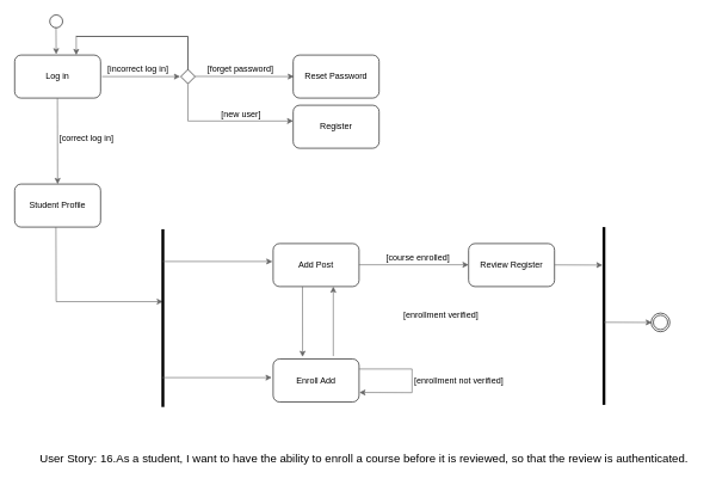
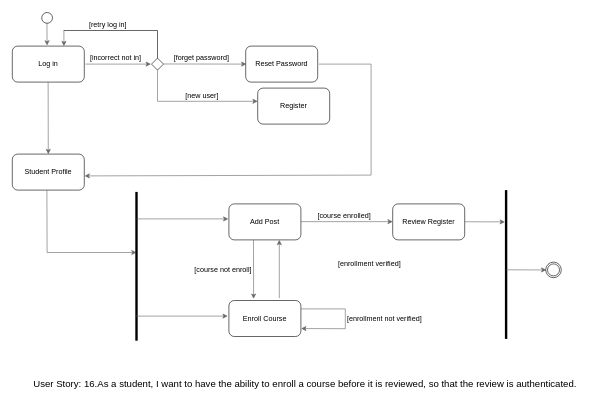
  <mxCell id="0" />
  <mxCell id="1" parent="0" />
  <mxCell id="2" value="" style="ellipse;whiteSpace=wrap;html=1;aspect=fixed;" vertex="1" parent="1"><mxGeometry x="69" y="20" width="18" height="18" as="geometry" /></mxCell>
  <mxCell id="3" value="" style="endArrow=classic;html=1;rounded=0;startArrow=none;startFill=0;strokeWidth=1;endFill=1;fillColor=#f5f5f5;strokeColor=light-dark(#666666, #1f1e1e);" edge="1" parent="1"><mxGeometry width="50" height="50" relative="1" as="geometry"><mxPoint x="77.74" y="37" as="sourcePoint" /><mxPoint x="78" y="75" as="targetPoint" /></mxGeometry></mxCell>
  <mxCell id="4" value="&lt;font style=&quot;color: light-dark(rgb(0, 0, 0), rgb(0, 0, 0));&quot;&gt;Log in&lt;/font&gt;" style="rounded=1;whiteSpace=wrap;html=1;fillColor=light-dark(#FFFFFF,#FFFFFF);perimeterSpacing=2;strokeWidth=1;strokeColor=light-dark(#000000,#FF0000);" vertex="1" parent="1"><mxGeometry x="20" y="76" width="120" height="60" as="geometry" /></mxCell>
  <mxCell id="5" value="" style="endArrow=classic;html=1;rounded=0;startArrow=none;startFill=0;strokeWidth=1;endFill=1;fillColor=#f5f5f5;strokeColor=light-dark(#666666, #1f1e1e);exitX=1;exitY=0.5;exitDx=0;exitDy=0;" edge="1" parent="1" source="4"><mxGeometry width="50" height="50" relative="1" as="geometry"><mxPoint x="233" y="113" as="sourcePoint" /><mxPoint x="251" y="106" as="targetPoint" /></mxGeometry></mxCell>
- <mxCell id="6" value="&lt;font style=&quot;color: light-dark(rgb(0, 0, 0), rgb(0, 0, 0));&quot;&gt;[incorrect log in]&lt;/font&gt;" style="text;html=1;align=center;verticalAlign=middle;resizable=0;points=[];autosize=1;strokeColor=none;fillColor=none;" vertex="1" parent="1"><mxGeometry x="140" y="83" width="103" height="26" as="geometry" /></mxCell>
+ <mxCell id="6" value="&lt;font style=&quot;color: light-dark(rgb(0, 0, 0), rgb(0, 0, 0));&quot;&gt;[incorrect not in]&lt;/font&gt;" style="text;html=1;align=center;verticalAlign=middle;resizable=0;points=[];autosize=1;strokeColor=none;fillColor=none;" vertex="1" parent="1"><mxGeometry x="140" y="83" width="103" height="26" as="geometry" /></mxCell>
  <mxCell id="7" value="" style="rhombus;whiteSpace=wrap;html=1;strokeColor=light-dark(#000000,#000000);fillColor=none;" vertex="1" parent="1"><mxGeometry x="252" y="96" width="20" height="20" as="geometry" /></mxCell>
  <mxCell id="8" value="" style="endArrow=none;html=1;rounded=0;exitX=0.5;exitY=0;exitDx=0;exitDy=0;strokeColor=light-dark(#000000,#000000);" edge="1" parent="1" source="7"><mxGeometry width="50" height="50" relative="1" as="geometry"><mxPoint x="247" y="114" as="sourcePoint" /><mxPoint x="262" y="50" as="targetPoint" /></mxGeometry></mxCell>
  <mxCell id="9" value="" style="endArrow=none;html=1;rounded=0;strokeColor=light-dark(#000000,#000000);" edge="1" parent="1"><mxGeometry width="50" height="50" relative="1" as="geometry"><mxPoint x="262" y="50" as="sourcePoint" /><mxPoint x="106" y="50" as="targetPoint" /></mxGeometry></mxCell>
  <mxCell id="10" value="" style="endArrow=classic;html=1;rounded=0;startArrow=none;startFill=0;strokeWidth=1;endFill=1;fillColor=#f5f5f5;strokeColor=light-dark(#666666, #1f1e1e);" edge="1" parent="1"><mxGeometry width="50" height="50" relative="1" as="geometry"><mxPoint x="106" y="49" as="sourcePoint" /><mxPoint x="106" y="76" as="targetPoint" /></mxGeometry></mxCell>
+ <mxCell id="11" value="&lt;font style=&quot;color: light-dark(rgb(0, 0, 0), rgb(0, 0, 0));&quot;&gt;[retry log in]&lt;/font&gt;" style="text;html=1;align=center;verticalAlign=middle;resizable=0;points=[];autosize=1;strokeColor=none;fillColor=none;" vertex="1" parent="1"><mxGeometry x="138" y="28" width="81" height="26" as="geometry" /></mxCell>
  <mxCell id="12" value="" style="endArrow=classic;html=1;rounded=0;startArrow=none;startFill=0;strokeWidth=1;endFill=1;fillColor=#f5f5f5;strokeColor=light-dark(#666666, #1f1e1e);exitX=1;exitY=0.5;exitDx=0;exitDy=0;" edge="1" parent="1"><mxGeometry width="50" height="50" relative="1" as="geometry"><mxPoint x="272" y="105.79" as="sourcePoint" /><mxPoint x="410" y="106" as="targetPoint" /></mxGeometry></mxCell>
  <mxCell id="13" value="&lt;font style=&quot;color: light-dark(rgb(0, 0, 0), rgb(0, 0, 0));&quot;&gt;[forget password]&lt;/font&gt;" style="text;html=1;align=center;verticalAlign=middle;resizable=0;points=[];autosize=1;strokeColor=none;fillColor=none;" vertex="1" parent="1"><mxGeometry x="280" y="83" width="110" height="26" as="geometry" /></mxCell>
  <mxCell id="14" value="&lt;font style=&quot;color: light-dark(rgb(0, 0, 0), rgb(0, 0, 0));&quot;&gt;Reset Password&lt;/font&gt;" style="rounded=1;whiteSpace=wrap;html=1;fillColor=light-dark(#FFFFFF,#FFFFFF);perimeterSpacing=2;strokeWidth=1;strokeColor=light-dark(#000000,#FF0000);" vertex="1" parent="1"><mxGeometry x="409" y="76" width="120" height="60" as="geometry" /></mxCell>
  <mxCell id="15" value="" style="endArrow=classic;html=1;rounded=0;startArrow=none;startFill=0;strokeWidth=1;endFill=1;fillColor=#f5f5f5;strokeColor=light-dark(#666666, #1f1e1e);exitX=0.5;exitY=1;exitDx=0;exitDy=0;entryX=0.016;entryY=0.375;entryDx=0;entryDy=0;entryPerimeter=0;" edge="1" parent="1" source="7" target="16"><mxGeometry width="50" height="50" relative="1" as="geometry"><mxPoint x="273" y="184" as="sourcePoint" /><mxPoint x="407" y="168" as="targetPoint" /><Array as="points"><mxPoint x="262" y="168" /></Array></mxGeometry></mxCell>
- <mxCell id="16" value="&lt;font style=&quot;color: light-dark(rgb(0, 0, 0), rgb(0, 0, 0));&quot;&gt;Register&lt;/font&gt;" style="rounded=1;whiteSpace=wrap;html=1;fillColor=light-dark(#FFFFFF,#FFFFFF);perimeterSpacing=2;strokeWidth=1;strokeColor=light-dark(#000000,#FF0000);" vertex="1" parent="1"><mxGeometry x="409" y="146" width="120" height="60" as="geometry" /></mxCell>
+ <mxCell id="16" value="&lt;font style=&quot;color: light-dark(rgb(0, 0, 0), rgb(0, 0, 0));&quot;&gt;Register&lt;/font&gt;" style="rounded=1;whiteSpace=wrap;html=1;fillColor=light-dark(#FFFFFF,#FFFFFF);perimeterSpacing=2;strokeWidth=1;strokeColor=light-dark(#000000,#FF0000);" vertex="1" parent="1"><mxGeometry x="429" y="146" width="120" height="60" as="geometry" /></mxCell>
  <mxCell id="17" value="&lt;font style=&quot;color: light-dark(rgb(0, 0, 0), rgb(0, 0, 0));&quot;&gt;[new user]&lt;/font&gt;" style="text;html=1;align=center;verticalAlign=middle;resizable=0;points=[];autosize=1;strokeColor=none;fillColor=none;" vertex="1" parent="1"><mxGeometry x="299" y="146" width="73" height="26" as="geometry" /></mxCell>
  <mxCell id="18" value="" style="endArrow=classic;html=1;rounded=0;startArrow=none;startFill=0;strokeWidth=1;endFill=1;fillColor=#f5f5f5;strokeColor=light-dark(#666666, #1f1e1e);" edge="1" parent="1"><mxGeometry width="50" height="50" relative="1" as="geometry"><mxPoint x="79.71" y="136" as="sourcePoint" /><mxPoint x="79.97" y="256" as="targetPoint" /></mxGeometry></mxCell>
+ <mxCell id="19" value="" style="endArrow=classic;html=1;rounded=0;startArrow=none;startFill=0;strokeWidth=1;endFill=1;fillColor=#f5f5f5;strokeColor=light-dark(#666666, #1f1e1e);exitX=1;exitY=0.5;exitDx=0;exitDy=0;entryX=0.988;entryY=0.599;entryDx=0;entryDy=0;entryPerimeter=0;" edge="1" parent="1" source="14" target="20"><mxGeometry width="50" height="50" relative="1" as="geometry"><mxPoint x="583" y="108" as="sourcePoint" /><mxPoint x="618" y="317" as="targetPoint" /><Array as="points"><mxPoint x="618" y="106" /><mxPoint x="618" y="291" /></Array></mxGeometry></mxCell>
  <mxCell id="20" value="&lt;font style=&quot;color: light-dark(rgb(0, 0, 0), rgb(0, 0, 0));&quot;&gt;Student Profile&lt;/font&gt;" style="rounded=1;whiteSpace=wrap;html=1;fillColor=light-dark(#FFFFFF,#FFFFFF);perimeterSpacing=2;strokeWidth=1;strokeColor=light-dark(#000000,#FF0000);" vertex="1" parent="1"><mxGeometry x="20" y="256" width="120" height="60" as="geometry" /></mxCell>
- <mxCell id="21" value="&lt;font style=&quot;color: light-dark(rgb(0, 0, 0), rgb(0, 0, 0));&quot;&gt;[correct log in]&lt;/font&gt;" style="text;html=1;align=center;verticalAlign=middle;resizable=0;points=[];autosize=1;strokeColor=none;fillColor=none;" vertex="1" parent="1"><mxGeometry x="73" y="180" width="93" height="26" as="geometry" /></mxCell>
  <mxCell id="22" value="" style="endArrow=classic;html=1;rounded=0;startArrow=none;startFill=0;strokeWidth=1;endFill=1;fillColor=#f5f5f5;strokeColor=light-dark(#666666, #1f1e1e);" edge="1" parent="1"><mxGeometry width="50" height="50" relative="1" as="geometry"><mxPoint x="77.63" y="316" as="sourcePoint" /><mxPoint x="227" y="420" as="targetPoint" /><Array as="points"><mxPoint x="78" y="420" /></Array></mxGeometry></mxCell>
  <mxCell id="23" value="" style="endArrow=none;html=1;rounded=0;strokeColor=light-dark(#000000,#000000);strokeWidth=4;" edge="1" parent="1"><mxGeometry width="50" height="50" relative="1" as="geometry"><mxPoint x="227" y="567" as="sourcePoint" /><mxPoint x="227" y="319" as="targetPoint" /></mxGeometry></mxCell>
  <mxCell id="24" value="" style="endArrow=classic;html=1;rounded=0;startArrow=none;startFill=0;strokeWidth=1;endFill=1;fillColor=#f5f5f5;strokeColor=light-dark(#666666, #1f1e1e);" edge="1" parent="1"><mxGeometry width="50" height="50" relative="1" as="geometry"><mxPoint x="227" y="364" as="sourcePoint" /><mxPoint x="380" y="364" as="targetPoint" /></mxGeometry></mxCell>
  <mxCell id="25" value="" style="endArrow=classic;html=1;rounded=0;startArrow=none;startFill=0;strokeWidth=1;endFill=1;fillColor=#f5f5f5;strokeColor=light-dark(#666666, #1f1e1e);" edge="1" parent="1"><mxGeometry width="50" height="50" relative="1" as="geometry"><mxPoint x="226" y="526" as="sourcePoint" /><mxPoint x="379" y="526" as="targetPoint" /></mxGeometry></mxCell>
  <mxCell id="26" value="&lt;font style=&quot;color: light-dark(rgb(0, 0, 0), rgb(0, 0, 0));&quot;&gt;Add Post&lt;/font&gt;" style="rounded=1;whiteSpace=wrap;html=1;fillColor=light-dark(#FFFFFF,#FFFFFF);perimeterSpacing=2;strokeWidth=1;strokeColor=light-dark(#000000,#FF0000);" vertex="1" parent="1"><mxGeometry x="381" y="339" width="120" height="60" as="geometry" /></mxCell>
- <mxCell id="27" value="&lt;font style=&quot;color: light-dark(rgb(0, 0, 0), rgb(0, 0, 0));&quot;&gt;Enroll Add&lt;/font&gt;" style="rounded=1;whiteSpace=wrap;html=1;fillColor=light-dark(#FFFFFF,#FFFFFF);perimeterSpacing=2;strokeWidth=1;strokeColor=light-dark(#000000,#FF0000);" vertex="1" parent="1"><mxGeometry x="381" y="500" width="120" height="60" as="geometry" /></mxCell>
+ <mxCell id="27" value="&lt;font style=&quot;color: light-dark(rgb(0, 0, 0), rgb(0, 0, 0));&quot;&gt;Enroll Course&lt;/font&gt;" style="rounded=1;whiteSpace=wrap;html=1;fillColor=light-dark(#FFFFFF,#FFFFFF);perimeterSpacing=2;strokeWidth=1;strokeColor=light-dark(#000000,#FF0000);" vertex="1" parent="1"><mxGeometry x="381" y="500" width="120" height="60" as="geometry" /></mxCell>
  <mxCell id="28" value="" style="endArrow=classic;html=1;rounded=0;startArrow=none;startFill=0;strokeWidth=1;endFill=1;fillColor=#f5f5f5;strokeColor=light-dark(#666666, #1f1e1e);exitX=0.75;exitY=1;exitDx=0;exitDy=0;entryX=0.751;entryY=0.018;entryDx=0;entryDy=0;entryPerimeter=0;" edge="1" parent="1"><mxGeometry width="50" height="50" relative="1" as="geometry"><mxPoint x="422" y="399" as="sourcePoint" /><mxPoint x="422.124" y="497.152" as="targetPoint" /></mxGeometry></mxCell>
  <mxCell id="29" value="" style="endArrow=classic;html=1;rounded=0;startArrow=none;startFill=0;strokeWidth=1;endFill=1;fillColor=#f5f5f5;strokeColor=light-dark(#666666, #1f1e1e);exitX=0.25;exitY=0;exitDx=0;exitDy=0;entryX=0.25;entryY=1;entryDx=0;entryDy=0;" edge="1" parent="1"><mxGeometry width="50" height="50" relative="1" as="geometry"><mxPoint x="465" y="496" as="sourcePoint" /><mxPoint x="465" y="399" as="targetPoint" /></mxGeometry></mxCell>
+ <mxCell id="30" value="&lt;font style=&quot;color: light-dark(rgb(0, 0, 0), rgb(0, 0, 0));&quot;&gt;[course not enroll]&lt;/font&gt;" style="text;html=1;align=center;verticalAlign=middle;resizable=0;points=[];autosize=1;strokeColor=none;fillColor=none;" vertex="1" parent="1"><mxGeometry x="314" y="436" width="113" height="26" as="geometry" /></mxCell>
  <mxCell id="31" value="&lt;font style=&quot;color: light-dark(rgb(0, 0, 0), rgb(0, 0, 0));&quot;&gt;[enrollment verified]&lt;/font&gt;" style="text;html=1;align=center;verticalAlign=middle;resizable=0;points=[];autosize=1;strokeColor=none;fillColor=none;" vertex="1" parent="1"><mxGeometry x="553" y="426" width="123" height="26" as="geometry" /></mxCell>
  <mxCell id="32" value="" style="endArrow=classic;html=1;rounded=0;startArrow=none;startFill=0;strokeWidth=1;endFill=1;fillColor=#f5f5f5;strokeColor=light-dark(#666666, #1f1e1e);" edge="1" parent="1"><mxGeometry width="50" height="50" relative="1" as="geometry"><mxPoint x="501" y="368.58" as="sourcePoint" /><mxPoint x="654" y="368.58" as="targetPoint" /></mxGeometry></mxCell>
- <mxCell id="33" value="&lt;font style=&quot;color: light-dark(rgb(0, 0, 0), rgb(0, 0, 0));&quot;&gt;[course enrolled]&lt;/font&gt;" style="text;html=1;align=center;verticalAlign=middle;resizable=0;points=[];autosize=1;strokeColor=none;fillColor=none;" vertex="1" parent="1"><mxGeometry x="529" y="346" width="107" height="26" as="geometry" /></mxCell>
+ <mxCell id="33" value="&lt;font style=&quot;color: light-dark(rgb(0, 0, 0), rgb(0, 0, 0));&quot;&gt;[course enrolled]&lt;/font&gt;" style="text;html=1;align=center;verticalAlign=middle;resizable=0;points=[];autosize=1;strokeColor=none;fillColor=none;" vertex="1" parent="1"><mxGeometry x="519" y="346" width="107" height="26" as="geometry" /></mxCell>
  <mxCell id="34" value="&lt;font style=&quot;color: light-dark(rgb(0, 0, 0), rgb(0, 0, 0));&quot;&gt;Review Register&lt;/font&gt;" style="rounded=1;whiteSpace=wrap;html=1;fillColor=light-dark(#FFFFFF,#FFFFFF);perimeterSpacing=2;strokeWidth=1;strokeColor=light-dark(#000000,#FF0000);" vertex="1" parent="1"><mxGeometry x="654" y="339" width="120" height="60" as="geometry" /></mxCell>
  <mxCell id="35" value="" style="endArrow=classic;html=1;rounded=0;startArrow=none;startFill=0;strokeWidth=1;endFill=1;fillColor=#f5f5f5;strokeColor=light-dark(#666666, #1f1e1e);" edge="1" parent="1"><mxGeometry width="50" height="50" relative="1" as="geometry"><mxPoint x="774" y="368.77" as="sourcePoint" /><mxPoint x="841" y="369" as="targetPoint" /></mxGeometry></mxCell>
  <mxCell id="36" value="" style="endArrow=none;html=1;rounded=0;strokeColor=light-dark(#000000,#000000);strokeWidth=4;" edge="1" parent="1"><mxGeometry width="50" height="50" relative="1" as="geometry"><mxPoint x="843" y="564" as="sourcePoint" /><mxPoint x="843" y="316" as="targetPoint" /></mxGeometry></mxCell>
  <mxCell id="37" value="" style="endArrow=classic;html=1;rounded=0;startArrow=none;startFill=0;strokeWidth=1;endFill=1;fillColor=#f5f5f5;strokeColor=light-dark(#666666, #1f1e1e);" edge="1" parent="1"><mxGeometry width="50" height="50" relative="1" as="geometry"><mxPoint x="843" y="448.87" as="sourcePoint" /><mxPoint x="910" y="449.1" as="targetPoint" /></mxGeometry></mxCell>
  <mxCell id="38" value="" style="ellipse;whiteSpace=wrap;html=1;aspect=fixed;fillColor=none;strokeColor=light-dark(#000000,#000000);" vertex="1" parent="1"><mxGeometry x="909" y="436" width="26" height="26" as="geometry" /></mxCell>
  <mxCell id="39" value="" style="ellipse;whiteSpace=wrap;html=1;aspect=fixed;" vertex="1" parent="1"><mxGeometry x="912" y="439" width="20" height="20" as="geometry" /></mxCell>
  <mxCell id="40" value="&lt;font style=&quot;font-size: 16px;&quot;&gt;&lt;font style=&quot;color: light-dark(rgb(0, 0, 0), rgb(0, 0, 0));&quot;&gt;User &lt;/font&gt;&lt;font style=&quot;color: light-dark(rgb(0, 0, 0), rgb(0, 0, 0));&quot;&gt;Story: 16.As a student, I want to have the ability to enroll a course before it is reviewed, so that the review is authenticated.&amp;nbsp;&amp;nbsp;&lt;/font&gt;&lt;/font&gt;" style="text;html=1;align=center;verticalAlign=middle;resizable=0;points=[];autosize=1;strokeColor=none;fillColor=none;" vertex="1" parent="1"><mxGeometry x="46" y="623" width="932" height="31" as="geometry" /></mxCell>
  <mxCell id="41" value="" style="endArrow=classic;html=1;rounded=0;startArrow=none;startFill=0;strokeWidth=1;endFill=1;fillColor=#f5f5f5;strokeColor=light-dark(#666666, #1f1e1e);entryX=0.987;entryY=0.762;entryDx=0;entryDy=0;entryPerimeter=0;" edge="1" parent="1" target="27"><mxGeometry width="50" height="50" relative="1" as="geometry"><mxPoint x="501" y="514" as="sourcePoint" /><mxPoint x="574" y="607.967" as="targetPoint" /><Array as="points"><mxPoint x="575" y="514" /><mxPoint x="575" y="547" /></Array></mxGeometry></mxCell>
  <mxCell id="42" value="&lt;font style=&quot;color: light-dark(rgb(0, 0, 0), rgb(0, 0, 0));&quot;&gt;[enrollment not verified]&lt;/font&gt;" style="text;html=1;align=center;verticalAlign=middle;resizable=0;points=[];autosize=1;strokeColor=none;fillColor=none;" vertex="1" parent="1"><mxGeometry x="568" y="517" width="143" height="26" as="geometry" /></mxCell>
